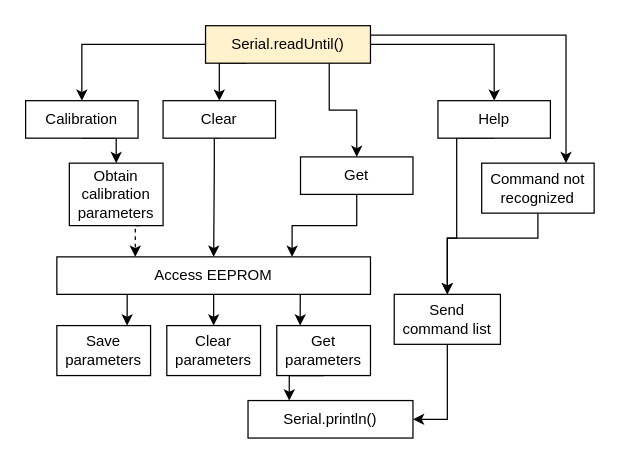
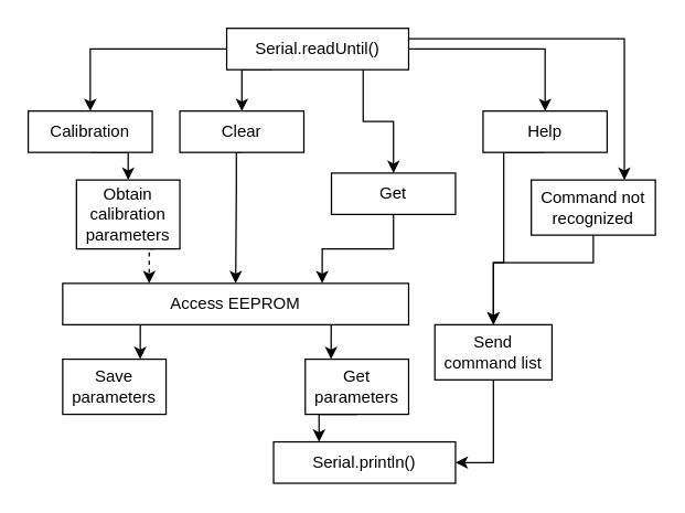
  <mxCell id="0" />
  <mxCell id="1" parent="0" />
  <mxCell id="2" style="edgeStyle=orthogonalEdgeStyle;rounded=0;orthogonalLoop=1;jettySize=auto;html=1;exitX=0;exitY=0.5;exitDx=0;exitDy=0;" edge="1" parent="1" source="7" target="9"><mxGeometry relative="1" as="geometry" /></mxCell>
  <mxCell id="3" style="edgeStyle=orthogonalEdgeStyle;rounded=0;orthogonalLoop=1;jettySize=auto;html=1;exitX=0.25;exitY=1;exitDx=0;exitDy=0;entryX=0.5;entryY=0;entryDx=0;entryDy=0;" edge="1" parent="1" source="7" target="13"><mxGeometry relative="1" as="geometry" /></mxCell>
  <mxCell id="4" style="edgeStyle=orthogonalEdgeStyle;rounded=0;orthogonalLoop=1;jettySize=auto;html=1;exitX=0.75;exitY=1;exitDx=0;exitDy=0;entryX=0.5;entryY=0;entryDx=0;entryDy=0;" edge="1" parent="1" source="7" target="15"><mxGeometry relative="1" as="geometry" /></mxCell>
  <mxCell id="5" style="edgeStyle=orthogonalEdgeStyle;rounded=0;orthogonalLoop=1;jettySize=auto;html=1;exitX=1;exitY=0.5;exitDx=0;exitDy=0;entryX=0.5;entryY=0;entryDx=0;entryDy=0;" edge="1" parent="1" source="7" target="11"><mxGeometry relative="1" as="geometry" /></mxCell>
  <mxCell id="6" style="edgeStyle=orthogonalEdgeStyle;rounded=0;orthogonalLoop=1;jettySize=auto;html=1;exitX=1;exitY=0.25;exitDx=0;exitDy=0;entryX=0.75;entryY=0;entryDx=0;entryDy=0;" edge="1" parent="1" source="7" target="24"><mxGeometry relative="1" as="geometry" /></mxCell>
- <mxCell id="7" value="Serial.readUntil()" style="rounded=0;whiteSpace=wrap;html=1;fillColor=#fff2cc;" vertex="1" parent="1"><mxGeometry x="164" y="20" width="132" height="30" as="geometry" /></mxCell>
+ <mxCell id="7" value="Serial.readUntil()" style="rounded=0;whiteSpace=wrap;html=1;" vertex="1" parent="1"><mxGeometry x="164" y="20" width="132" height="30" as="geometry" /></mxCell>
  <mxCell id="8" style="edgeStyle=orthogonalEdgeStyle;rounded=0;orthogonalLoop=1;jettySize=auto;html=1;exitX=0.5;exitY=1;exitDx=0;exitDy=0;entryX=0.5;entryY=0;entryDx=0;entryDy=0;" edge="1" parent="1" source="9" target="26"><mxGeometry relative="1" as="geometry" /></mxCell>
  <mxCell id="9" value="Calibration" style="rounded=0;whiteSpace=wrap;html=1;" vertex="1" parent="1"><mxGeometry x="20" y="80" width="90" height="30" as="geometry" /></mxCell>
  <mxCell id="10" style="edgeStyle=orthogonalEdgeStyle;rounded=0;orthogonalLoop=1;jettySize=auto;html=1;exitX=0.5;exitY=1;exitDx=0;exitDy=0;entryX=0.5;entryY=0;entryDx=0;entryDy=0;" edge="1" parent="1" source="11" target="22"><mxGeometry relative="1" as="geometry"><Array as="points"><mxPoint x="365" y="110" /><mxPoint x="365" y="190" /><mxPoint x="358" y="190" /></Array></mxGeometry></mxCell>
  <mxCell id="11" value="Help&lt;span style=&quot;color: rgba(0 , 0 , 0 , 0) ; font-family: monospace ; font-size: 0px&quot;&gt;%3CmxGraphModel%3E%3Croot%3E%3CmxCell%20id%3D%220%22%2F%3E%3CmxCell%20id%3D%221%22%20parent%3D%220%22%2F%3E%3CmxCell%20id%3D%222%22%20value%3D%22Calibration%22%20style%3D%22rounded%3D0%3BwhiteSpace%3Dwrap%3Bhtml%3D1%3B%22%20vertex%3D%221%22%20parent%3D%221%22%3E%3CmxGeometry%20x%3D%22220%22%20y%3D%22110%22%20width%3D%2290%22%20height%3D%2230%22%20as%3D%22geometry%22%2F%3E%3C%2FmxCell%3E%3C%2Froot%3E%3C%2FmxGraphModel%3E&lt;/span&gt;" style="rounded=0;whiteSpace=wrap;html=1;" vertex="1" parent="1"><mxGeometry x="350" y="80" width="90" height="30" as="geometry" /></mxCell>
  <mxCell id="12" style="edgeStyle=orthogonalEdgeStyle;rounded=0;orthogonalLoop=1;jettySize=auto;html=1;exitX=0.5;exitY=1;exitDx=0;exitDy=0;entryX=0.5;entryY=0;entryDx=0;entryDy=0;" edge="1" parent="1" source="13" target="20"><mxGeometry relative="1" as="geometry"><Array as="points"><mxPoint x="171" y="110" /><mxPoint x="171" y="135" /></Array></mxGeometry></mxCell>
  <mxCell id="13" value="Clear" style="rounded=0;whiteSpace=wrap;html=1;" vertex="1" parent="1"><mxGeometry x="130" y="80" width="90" height="30" as="geometry" /></mxCell>
  <mxCell id="14" style="edgeStyle=orthogonalEdgeStyle;rounded=0;orthogonalLoop=1;jettySize=auto;html=1;exitX=0.5;exitY=1;exitDx=0;exitDy=0;entryX=0.75;entryY=0;entryDx=0;entryDy=0;" edge="1" parent="1" source="15" target="20"><mxGeometry relative="1" as="geometry" /></mxCell>
  <mxCell id="15" value="Get" style="rounded=0;whiteSpace=wrap;html=1;" vertex="1" parent="1"><mxGeometry x="240" y="125" width="90" height="30" as="geometry" /></mxCell>
  <mxCell id="16" value="Serial.println()" style="rounded=0;whiteSpace=wrap;html=1;" vertex="1" parent="1"><mxGeometry x="198" y="320" width="132" height="30" as="geometry" /></mxCell>
  <mxCell id="17" style="edgeStyle=orthogonalEdgeStyle;rounded=0;orthogonalLoop=1;jettySize=auto;html=1;exitX=0.25;exitY=1;exitDx=0;exitDy=0;entryX=0.75;entryY=0;entryDx=0;entryDy=0;" edge="1" parent="1" source="20" target="27"><mxGeometry relative="1" as="geometry" /></mxCell>
- <mxCell id="18" style="edgeStyle=orthogonalEdgeStyle;rounded=0;orthogonalLoop=1;jettySize=auto;html=1;exitX=0.5;exitY=1;exitDx=0;exitDy=0;entryX=0.5;entryY=0;entryDx=0;entryDy=0;" edge="1" parent="1" source="20" target="28"><mxGeometry relative="1" as="geometry" /></mxCell>
  <mxCell id="19" style="edgeStyle=orthogonalEdgeStyle;rounded=0;orthogonalLoop=1;jettySize=auto;html=1;exitX=0.75;exitY=1;exitDx=0;exitDy=0;entryX=0.25;entryY=0;entryDx=0;entryDy=0;" edge="1" parent="1" source="20" target="30"><mxGeometry relative="1" as="geometry" /></mxCell>
  <mxCell id="20" value="Access EEPROM" style="rounded=0;whiteSpace=wrap;html=1;" vertex="1" parent="1"><mxGeometry x="45" y="205" width="251" height="30" as="geometry" /></mxCell>
  <mxCell id="21" style="edgeStyle=orthogonalEdgeStyle;rounded=0;orthogonalLoop=1;jettySize=auto;html=1;exitX=0.5;exitY=1;exitDx=0;exitDy=0;entryX=1;entryY=0.5;entryDx=0;entryDy=0;" edge="1" parent="1" source="22" target="16"><mxGeometry relative="1" as="geometry" /></mxCell>
  <mxCell id="22" value="Send command list" style="rounded=0;whiteSpace=wrap;html=1;" vertex="1" parent="1"><mxGeometry x="315" y="235" width="85" height="40" as="geometry" /></mxCell>
  <mxCell id="23" style="edgeStyle=orthogonalEdgeStyle;rounded=0;orthogonalLoop=1;jettySize=auto;html=1;exitX=0.5;exitY=1;exitDx=0;exitDy=0;entryX=0.5;entryY=0;entryDx=0;entryDy=0;" edge="1" parent="1" source="24" target="22"><mxGeometry relative="1" as="geometry"><Array as="points"><mxPoint x="430" y="190" /><mxPoint x="358" y="190" /></Array></mxGeometry></mxCell>
  <mxCell id="24" value="Command not recognized" style="rounded=0;whiteSpace=wrap;html=1;" vertex="1" parent="1"><mxGeometry x="385" y="130" width="90" height="40" as="geometry" /></mxCell>
  <mxCell id="25" style="edgeStyle=orthogonalEdgeStyle;rounded=0;orthogonalLoop=1;jettySize=auto;html=1;exitX=0.75;exitY=1;exitDx=0;exitDy=0;entryX=0.25;entryY=0;entryDx=0;entryDy=0;dashed=1;" edge="1" parent="1" source="26" target="20"><mxGeometry relative="1" as="geometry" /></mxCell>
  <mxCell id="26" value="Obtain calibration parameters" style="rounded=0;whiteSpace=wrap;html=1;" vertex="1" parent="1"><mxGeometry x="55" y="130" width="75" height="50" as="geometry" /></mxCell>
  <mxCell id="27" value="Save parameters" style="rounded=0;whiteSpace=wrap;html=1;" vertex="1" parent="1"><mxGeometry x="45" y="260" width="75" height="40" as="geometry" /></mxCell>
- <mxCell id="28" value="Clear parameters" style="rounded=0;whiteSpace=wrap;html=1;" vertex="1" parent="1"><mxGeometry x="133" y="260" width="75" height="40" as="geometry" /></mxCell>
  <mxCell id="29" style="edgeStyle=orthogonalEdgeStyle;rounded=0;orthogonalLoop=1;jettySize=auto;html=1;exitX=0.5;exitY=1;exitDx=0;exitDy=0;entryX=0.25;entryY=0;entryDx=0;entryDy=0;" edge="1" parent="1" source="30" target="16"><mxGeometry relative="1" as="geometry" /></mxCell>
  <mxCell id="30" value="Get parameters" style="rounded=0;whiteSpace=wrap;html=1;" vertex="1" parent="1"><mxGeometry x="221" y="260" width="75" height="40" as="geometry" /></mxCell>
